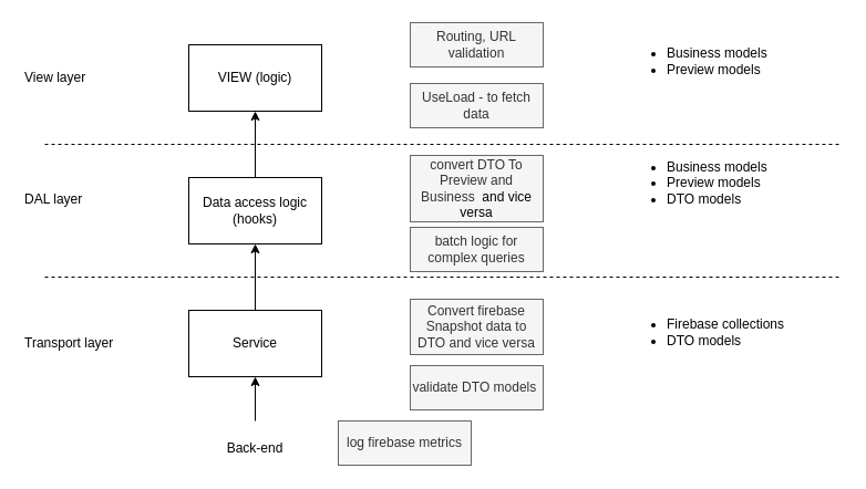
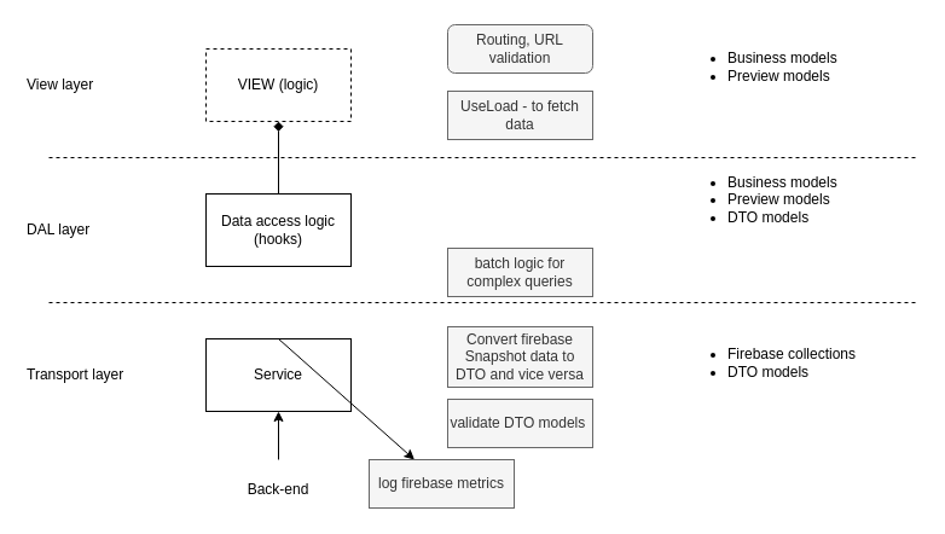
  <mxCell id="0" />
  <mxCell id="1" parent="0" />
  <mxCell id="2" value="" style="endArrow=none;dashed=1;html=1;rounded=0;" parent="1" edge="1"><mxGeometry width="50" height="50" relative="1" as="geometry"><mxPoint x="40" y="130" as="sourcePoint" /><mxPoint x="760" y="130" as="targetPoint" /></mxGeometry></mxCell>
  <mxCell id="3" value="" style="endArrow=none;dashed=1;html=1;rounded=0;" parent="1" edge="1"><mxGeometry width="50" height="50" relative="1" as="geometry"><mxPoint x="40" y="250" as="sourcePoint" /><mxPoint x="760" y="250" as="targetPoint" /></mxGeometry></mxCell>
  <mxCell id="4" value="Service" style="html=1;whiteSpace=wrap;" parent="1" vertex="1"><mxGeometry x="170" y="280" width="120" height="60" as="geometry" /></mxCell>
  <mxCell id="5" value="Data access logic (hooks)" style="html=1;whiteSpace=wrap;" parent="1" vertex="1"><mxGeometry x="170" y="160" width="120" height="60" as="geometry" /></mxCell>
- <mxCell id="6" value="VIEW (logic)" style="html=1;whiteSpace=wrap;" parent="1" vertex="1"><mxGeometry x="170" y="40" width="120" height="60" as="geometry" /></mxCell>
+ <mxCell id="6" value="VIEW (logic)" style="html=1;whiteSpace=wrap;dashed=1;" parent="1" vertex="1"><mxGeometry x="170" y="40" width="120" height="60" as="geometry" /></mxCell>
  <mxCell id="7" value="" style="endArrow=classic;html=1;rounded=0;entryX=0.5;entryY=1;entryDx=0;entryDy=0;" parent="1" target="4" edge="1"><mxGeometry width="50" height="50" relative="1" as="geometry"><mxPoint x="230" y="380" as="sourcePoint" /><mxPoint x="290" y="330" as="targetPoint" /></mxGeometry></mxCell>
- <mxCell id="8" value="" style="endArrow=classic;html=1;rounded=0;entryX=0.5;entryY=1;entryDx=0;entryDy=0;exitX=0.5;exitY=0;exitDx=0;exitDy=0;" parent="1" source="4" target="5" edge="1"><mxGeometry width="50" height="50" relative="1" as="geometry"><mxPoint x="240" y="420" as="sourcePoint" /><mxPoint x="240" y="340" as="targetPoint" /></mxGeometry></mxCell>
- <mxCell id="9" value="" style="endArrow=classic;html=1;rounded=0;entryX=0.5;entryY=1;entryDx=0;entryDy=0;exitX=0.5;exitY=0;exitDx=0;exitDy=0;" parent="1" source="5" target="6" edge="1"><mxGeometry width="50" height="50" relative="1" as="geometry"><mxPoint x="250" y="430" as="sourcePoint" /><mxPoint x="250" y="350" as="targetPoint" /></mxGeometry></mxCell>
+ <mxCell id="8" value="" style="endArrow=classic;html=1;rounded=0;exitX=0.5;exitY=0;exitDx=0;exitDy=0;" parent="1" source="4" target="23" edge="1"><mxGeometry width="50" height="50" relative="1" as="geometry"><mxPoint x="240" y="420" as="sourcePoint" /><mxPoint x="240" y="340" as="targetPoint" /></mxGeometry></mxCell>
+ <mxCell id="9" value="" style="endArrow=diamond;html=1;rounded=0;entryX=0.5;entryY=1;entryDx=0;entryDy=0;exitX=0.5;exitY=0;exitDx=0;exitDy=0;" parent="1" source="5" target="6" edge="1"><mxGeometry width="50" height="50" relative="1" as="geometry"><mxPoint x="250" y="430" as="sourcePoint" /><mxPoint x="250" y="350" as="targetPoint" /></mxGeometry></mxCell>
  <mxCell id="10" value="&lt;ul&gt;&lt;li style=&quot;text-align: left;&quot;&gt;Firebase collections&lt;/li&gt;&lt;li style=&quot;text-align: left;&quot;&gt;DTO models&lt;/li&gt;&lt;/ul&gt;" style="text;html=1;strokeColor=none;fillColor=none;align=center;verticalAlign=middle;whiteSpace=wrap;rounded=0;" parent="1" vertex="1"><mxGeometry x="560" y="285" width="150" height="30" as="geometry" /></mxCell>
  <mxCell id="11" value="&lt;ul&gt;&lt;li&gt;Business models&lt;/li&gt;&lt;li style=&quot;&quot;&gt;Preview models&lt;/li&gt;&lt;/ul&gt;" style="text;html=1;strokeColor=none;fillColor=none;align=left;verticalAlign=middle;whiteSpace=wrap;rounded=0;" parent="1" vertex="1"><mxGeometry x="560" y="40" width="150" height="30" as="geometry" /></mxCell>
  <mxCell id="12" value="&lt;ul&gt;&lt;li&gt;Business models&lt;/li&gt;&lt;li style=&quot;&quot;&gt;Preview models&lt;/li&gt;&lt;li style=&quot;&quot;&gt;DTO models&lt;/li&gt;&lt;/ul&gt;" style="text;html=1;strokeColor=none;fillColor=none;align=left;verticalAlign=middle;whiteSpace=wrap;rounded=0;" parent="1" vertex="1"><mxGeometry x="560" y="150" width="150" height="30" as="geometry" /></mxCell>
- <mxCell id="13" value="Routing, URL validation" style="html=1;whiteSpace=wrap;fillColor=#f5f5f5;fontColor=#333333;strokeColor=#666666;" parent="1" vertex="1"><mxGeometry x="370" y="20" width="120" height="40" as="geometry" /></mxCell>
+ <mxCell id="13" value="Routing, URL validation" style="html=1;whiteSpace=wrap;fillColor=#f5f5f5;fontColor=#333333;strokeColor=#666666;rounded=1;" parent="1" vertex="1"><mxGeometry x="370" y="20" width="120" height="40" as="geometry" /></mxCell>
  <mxCell id="14" value="View layer" style="text;html=1;strokeColor=none;fillColor=none;align=left;verticalAlign=middle;whiteSpace=wrap;rounded=0;" parent="1" vertex="1"><mxGeometry x="20" y="55" width="80" height="30" as="geometry" /></mxCell>
- <mxCell id="15" value="DAL layer" style="text;html=1;strokeColor=none;fillColor=none;align=left;verticalAlign=middle;whiteSpace=wrap;rounded=0;" parent="1" vertex="1"><mxGeometry x="20" y="165" width="90" height="30" as="geometry" /></mxCell>
+ <mxCell id="15" value="DAL layer" style="text;html=1;strokeColor=none;fillColor=none;align=left;verticalAlign=middle;whiteSpace=wrap;rounded=0;" parent="1" vertex="1"><mxGeometry x="20" y="175" width="90" height="30" as="geometry" /></mxCell>
  <mxCell id="16" value="Transport layer" style="text;html=1;strokeColor=none;fillColor=none;align=left;verticalAlign=middle;whiteSpace=wrap;rounded=0;" parent="1" vertex="1"><mxGeometry x="20" y="295" width="90" height="30" as="geometry" /></mxCell>
  <mxCell id="17" value="validate DTO models&amp;nbsp;" style="html=1;whiteSpace=wrap;fillColor=#f5f5f5;fontColor=#333333;strokeColor=#666666;" parent="1" vertex="1"><mxGeometry x="370" y="330" width="120" height="40" as="geometry" /></mxCell>
  <mxCell id="18" value="Convert firebase Snapshot data to DTO and vice versa" style="html=1;whiteSpace=wrap;fillColor=#f5f5f5;fontColor=#333333;strokeColor=#666666;" parent="1" vertex="1"><mxGeometry x="370" y="270" width="120" height="50" as="geometry" /></mxCell>
- <mxCell id="19" value="convert DTO To Preview and Business&amp;nbsp;&lt;span style=&quot;color: rgb(0, 0, 0);&quot;&gt;&amp;nbsp;and vice versa&lt;/span&gt;" style="html=1;whiteSpace=wrap;fillColor=#f5f5f5;fontColor=#333333;strokeColor=#666666;" parent="1" vertex="1"><mxGeometry x="370" y="140" width="120" height="60" as="geometry" /></mxCell>
  <mxCell id="20" value="batch logic for complex queries" style="html=1;whiteSpace=wrap;fillColor=#f5f5f5;fontColor=#333333;strokeColor=#666666;" parent="1" vertex="1"><mxGeometry x="370" y="205" width="120" height="40" as="geometry" /></mxCell>
  <mxCell id="21" value="UseLoad - to fetch data" style="html=1;whiteSpace=wrap;fillColor=#f5f5f5;fontColor=#333333;strokeColor=#666666;" parent="1" vertex="1"><mxGeometry x="370" y="75" width="120" height="40" as="geometry" /></mxCell>
  <mxCell id="22" value="Back-end" style="text;html=1;strokeColor=none;fillColor=none;align=center;verticalAlign=middle;whiteSpace=wrap;rounded=0;" parent="1" vertex="1"><mxGeometry x="200" y="390" width="60" height="30" as="geometry" /></mxCell>
  <mxCell id="23" value="log firebase metrics" style="html=1;whiteSpace=wrap;fillColor=#f5f5f5;fontColor=#333333;strokeColor=#666666;" vertex="1" parent="1"><mxGeometry x="305" y="380" width="120" height="40" as="geometry" /></mxCell>
